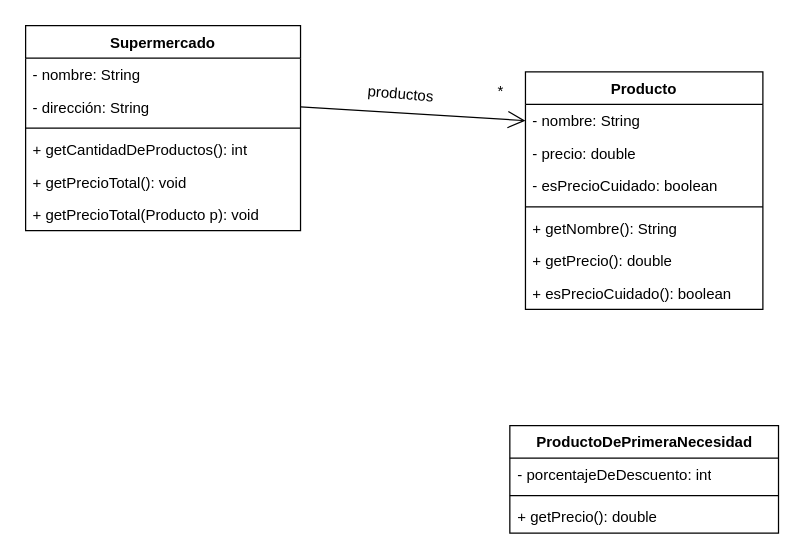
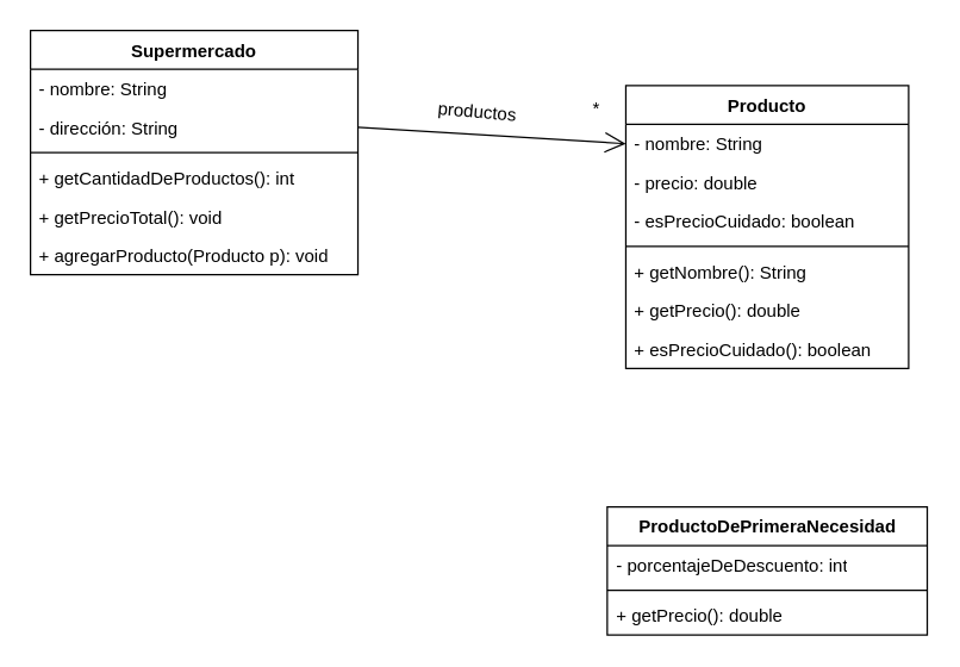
  <mxCell id="0" />
  <mxCell id="1" parent="0" />
  <mxCell id="2" value="Supermercado" style="swimlane;fontStyle=1;align=center;verticalAlign=top;childLayout=stackLayout;horizontal=1;startSize=26;horizontalStack=0;resizeParent=1;resizeParentMax=0;resizeLast=0;collapsible=1;marginBottom=0;whiteSpace=wrap;html=1;" vertex="1" parent="1"><mxGeometry x="20" y="20" width="220" height="164" as="geometry" /></mxCell>
  <mxCell id="3" value="- nombre: String" style="text;strokeColor=none;fillColor=none;align=left;verticalAlign=top;spacingLeft=4;spacingRight=4;overflow=hidden;rotatable=0;points=[[0,0.5],[1,0.5]];portConstraint=eastwest;whiteSpace=wrap;html=1;" vertex="1" parent="2"><mxGeometry y="26" width="220" height="26" as="geometry" /></mxCell>
  <mxCell id="4" value="- dirección: String" style="text;strokeColor=none;fillColor=none;align=left;verticalAlign=top;spacingLeft=4;spacingRight=4;overflow=hidden;rotatable=0;points=[[0,0.5],[1,0.5]];portConstraint=eastwest;whiteSpace=wrap;html=1;" vertex="1" parent="2"><mxGeometry y="52" width="220" height="26" as="geometry" /></mxCell>
  <mxCell id="5" value="" style="line;strokeWidth=1;fillColor=none;align=left;verticalAlign=middle;spacingTop=-1;spacingLeft=3;spacingRight=3;rotatable=0;labelPosition=right;points=[];portConstraint=eastwest;strokeColor=inherit;" vertex="1" parent="2"><mxGeometry y="78" width="220" height="8" as="geometry" /></mxCell>
  <mxCell id="6" value="+ getCantidadDeProductos(): int" style="text;strokeColor=none;fillColor=none;align=left;verticalAlign=top;spacingLeft=4;spacingRight=4;overflow=hidden;rotatable=0;points=[[0,0.5],[1,0.5]];portConstraint=eastwest;whiteSpace=wrap;html=1;" vertex="1" parent="2"><mxGeometry y="86" width="220" height="26" as="geometry" /></mxCell>
  <mxCell id="7" value="+ getPrecioTotal(): void" style="text;strokeColor=none;fillColor=none;align=left;verticalAlign=top;spacingLeft=4;spacingRight=4;overflow=hidden;rotatable=0;points=[[0,0.5],[1,0.5]];portConstraint=eastwest;whiteSpace=wrap;html=1;" vertex="1" parent="2"><mxGeometry y="112" width="220" height="26" as="geometry" /></mxCell>
- <mxCell id="8" value="+ getPrecioTotal(Producto p): void" style="text;strokeColor=none;fillColor=none;align=left;verticalAlign=top;spacingLeft=4;spacingRight=4;overflow=hidden;rotatable=0;points=[[0,0.5],[1,0.5]];portConstraint=eastwest;whiteSpace=wrap;html=1;" vertex="1" parent="2"><mxGeometry y="138" width="220" height="26" as="geometry" /></mxCell>
+ <mxCell id="8" value="+ agregarProducto(Producto p): void" style="text;strokeColor=none;fillColor=none;align=left;verticalAlign=top;spacingLeft=4;spacingRight=4;overflow=hidden;rotatable=0;points=[[0,0.5],[1,0.5]];portConstraint=eastwest;whiteSpace=wrap;html=1;" vertex="1" parent="2"><mxGeometry y="138" width="220" height="26" as="geometry" /></mxCell>
  <mxCell id="9" value="" style="endArrow=open;endFill=1;endSize=12;html=1;rounded=0;exitX=1;exitY=0.5;exitDx=0;exitDy=0;entryX=0;entryY=0.5;entryDx=0;entryDy=0;" edge="1" parent="1" source="4" target="11"><mxGeometry width="160" relative="1" as="geometry"><mxPoint x="240" y="90" as="sourcePoint" /><mxPoint x="400" y="90" as="targetPoint" /></mxGeometry></mxCell>
  <mxCell id="10" value="Producto" style="swimlane;fontStyle=1;align=center;verticalAlign=top;childLayout=stackLayout;horizontal=1;startSize=26;horizontalStack=0;resizeParent=1;resizeParentMax=0;resizeLast=0;collapsible=1;marginBottom=0;whiteSpace=wrap;html=1;" vertex="1" parent="1"><mxGeometry x="420" y="57" width="190" height="190" as="geometry" /></mxCell>
  <mxCell id="11" value="- nombre: String" style="text;strokeColor=none;fillColor=none;align=left;verticalAlign=top;spacingLeft=4;spacingRight=4;overflow=hidden;rotatable=0;points=[[0,0.5],[1,0.5]];portConstraint=eastwest;whiteSpace=wrap;html=1;" vertex="1" parent="10"><mxGeometry y="26" width="190" height="26" as="geometry" /></mxCell>
  <mxCell id="12" value="- precio: double" style="text;strokeColor=none;fillColor=none;align=left;verticalAlign=top;spacingLeft=4;spacingRight=4;overflow=hidden;rotatable=0;points=[[0,0.5],[1,0.5]];portConstraint=eastwest;whiteSpace=wrap;html=1;" vertex="1" parent="10"><mxGeometry y="52" width="190" height="26" as="geometry" /></mxCell>
  <mxCell id="13" value="- esPrecioCuidado: boolean" style="text;strokeColor=none;fillColor=none;align=left;verticalAlign=top;spacingLeft=4;spacingRight=4;overflow=hidden;rotatable=0;points=[[0,0.5],[1,0.5]];portConstraint=eastwest;whiteSpace=wrap;html=1;" vertex="1" parent="10"><mxGeometry y="78" width="190" height="26" as="geometry" /></mxCell>
  <mxCell id="14" value="" style="line;strokeWidth=1;fillColor=none;align=left;verticalAlign=middle;spacingTop=-1;spacingLeft=3;spacingRight=3;rotatable=0;labelPosition=right;points=[];portConstraint=eastwest;strokeColor=inherit;" vertex="1" parent="10"><mxGeometry y="104" width="190" height="8" as="geometry" /></mxCell>
  <mxCell id="15" value="+ getNombre(): String" style="text;strokeColor=none;fillColor=none;align=left;verticalAlign=top;spacingLeft=4;spacingRight=4;overflow=hidden;rotatable=0;points=[[0,0.5],[1,0.5]];portConstraint=eastwest;whiteSpace=wrap;html=1;" vertex="1" parent="10"><mxGeometry y="112" width="190" height="26" as="geometry" /></mxCell>
  <mxCell id="16" value="+ getPrecio(): double" style="text;strokeColor=none;fillColor=none;align=left;verticalAlign=top;spacingLeft=4;spacingRight=4;overflow=hidden;rotatable=0;points=[[0,0.5],[1,0.5]];portConstraint=eastwest;whiteSpace=wrap;html=1;" vertex="1" parent="10"><mxGeometry y="138" width="190" height="26" as="geometry" /></mxCell>
  <mxCell id="17" value="+ esPrecioCuidado(): boolean" style="text;strokeColor=none;fillColor=none;align=left;verticalAlign=top;spacingLeft=4;spacingRight=4;overflow=hidden;rotatable=0;points=[[0,0.5],[1,0.5]];portConstraint=eastwest;whiteSpace=wrap;html=1;" vertex="1" parent="10"><mxGeometry y="164" width="190" height="26" as="geometry" /></mxCell>
  <mxCell id="18" value="*" style="text;html=1;align=center;verticalAlign=middle;resizable=0;points=[];autosize=1;strokeColor=none;fillColor=none;" vertex="1" parent="1"><mxGeometry x="385" y="58" width="30" height="30" as="geometry" /></mxCell>
  <mxCell id="19" value="productos" style="text;html=1;align=center;verticalAlign=middle;resizable=0;points=[];autosize=1;strokeColor=none;fillColor=none;rotation=5;" vertex="1" parent="1"><mxGeometry x="280" y="60" width="80" height="30" as="geometry" /></mxCell>
  <mxCell id="20" value="ProductoDePrimeraNecesidad" style="swimlane;fontStyle=1;align=center;verticalAlign=top;childLayout=stackLayout;horizontal=1;startSize=26;horizontalStack=0;resizeParent=1;resizeParentMax=0;resizeLast=0;collapsible=1;marginBottom=0;whiteSpace=wrap;html=1;" vertex="1" parent="1"><mxGeometry x="407.5" y="340" width="215" height="86" as="geometry" /></mxCell>
  <mxCell id="21" value="- porcentajeDeDescuento: int" style="text;strokeColor=none;fillColor=none;align=left;verticalAlign=top;spacingLeft=4;spacingRight=4;overflow=hidden;rotatable=0;points=[[0,0.5],[1,0.5]];portConstraint=eastwest;whiteSpace=wrap;html=1;" vertex="1" parent="20"><mxGeometry y="26" width="215" height="26" as="geometry" /></mxCell>
  <mxCell id="22" value="" style="line;strokeWidth=1;fillColor=none;align=left;verticalAlign=middle;spacingTop=-1;spacingLeft=3;spacingRight=3;rotatable=0;labelPosition=right;points=[];portConstraint=eastwest;strokeColor=inherit;" vertex="1" parent="20"><mxGeometry y="52" width="215" height="8" as="geometry" /></mxCell>
  <mxCell id="23" value="+ getPrecio(): double" style="text;strokeColor=none;fillColor=none;align=left;verticalAlign=top;spacingLeft=4;spacingRight=4;overflow=hidden;rotatable=0;points=[[0,0.5],[1,0.5]];portConstraint=eastwest;whiteSpace=wrap;html=1;" vertex="1" parent="20"><mxGeometry y="60" width="215" height="26" as="geometry" /></mxCell>
